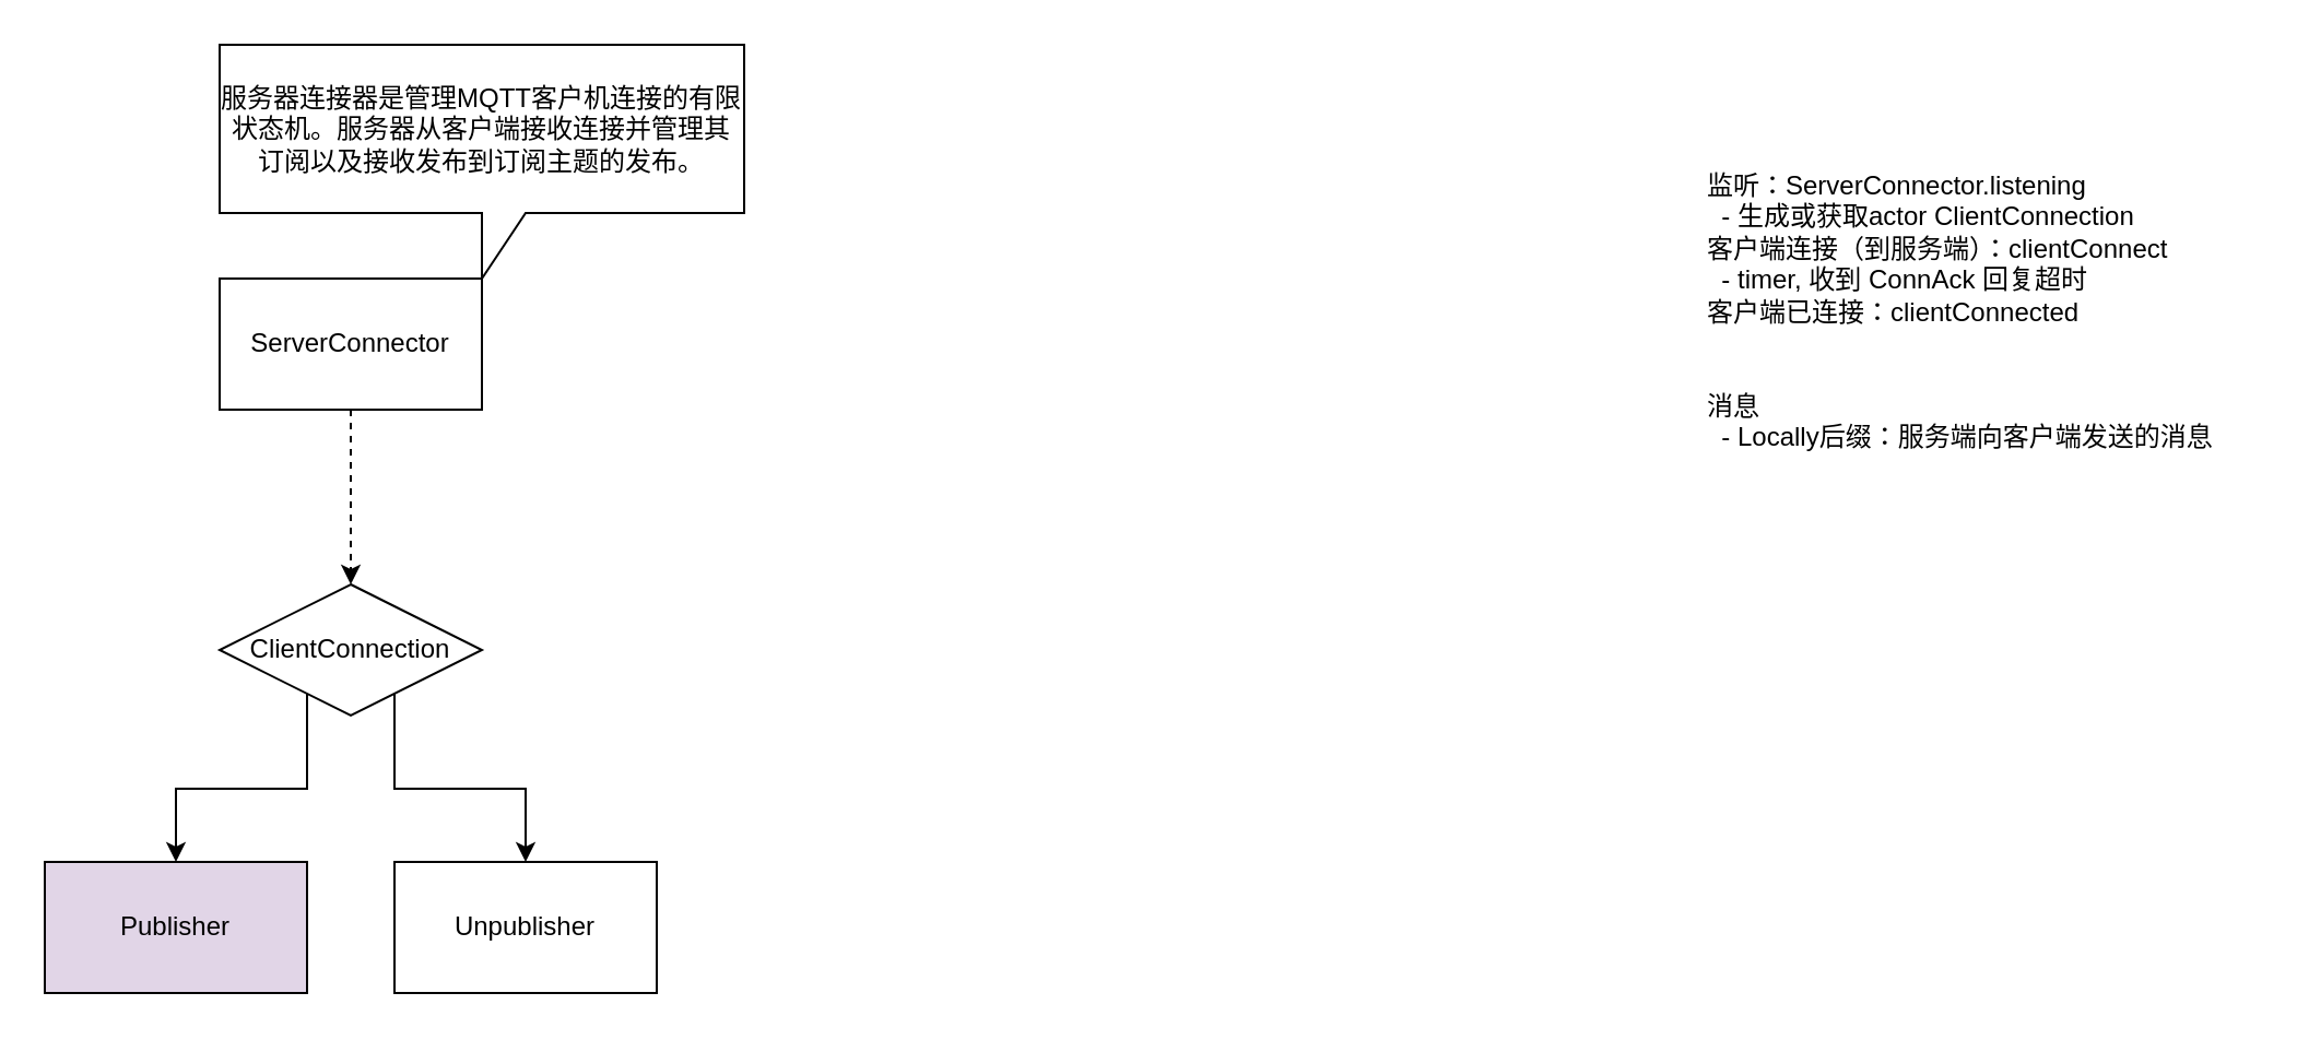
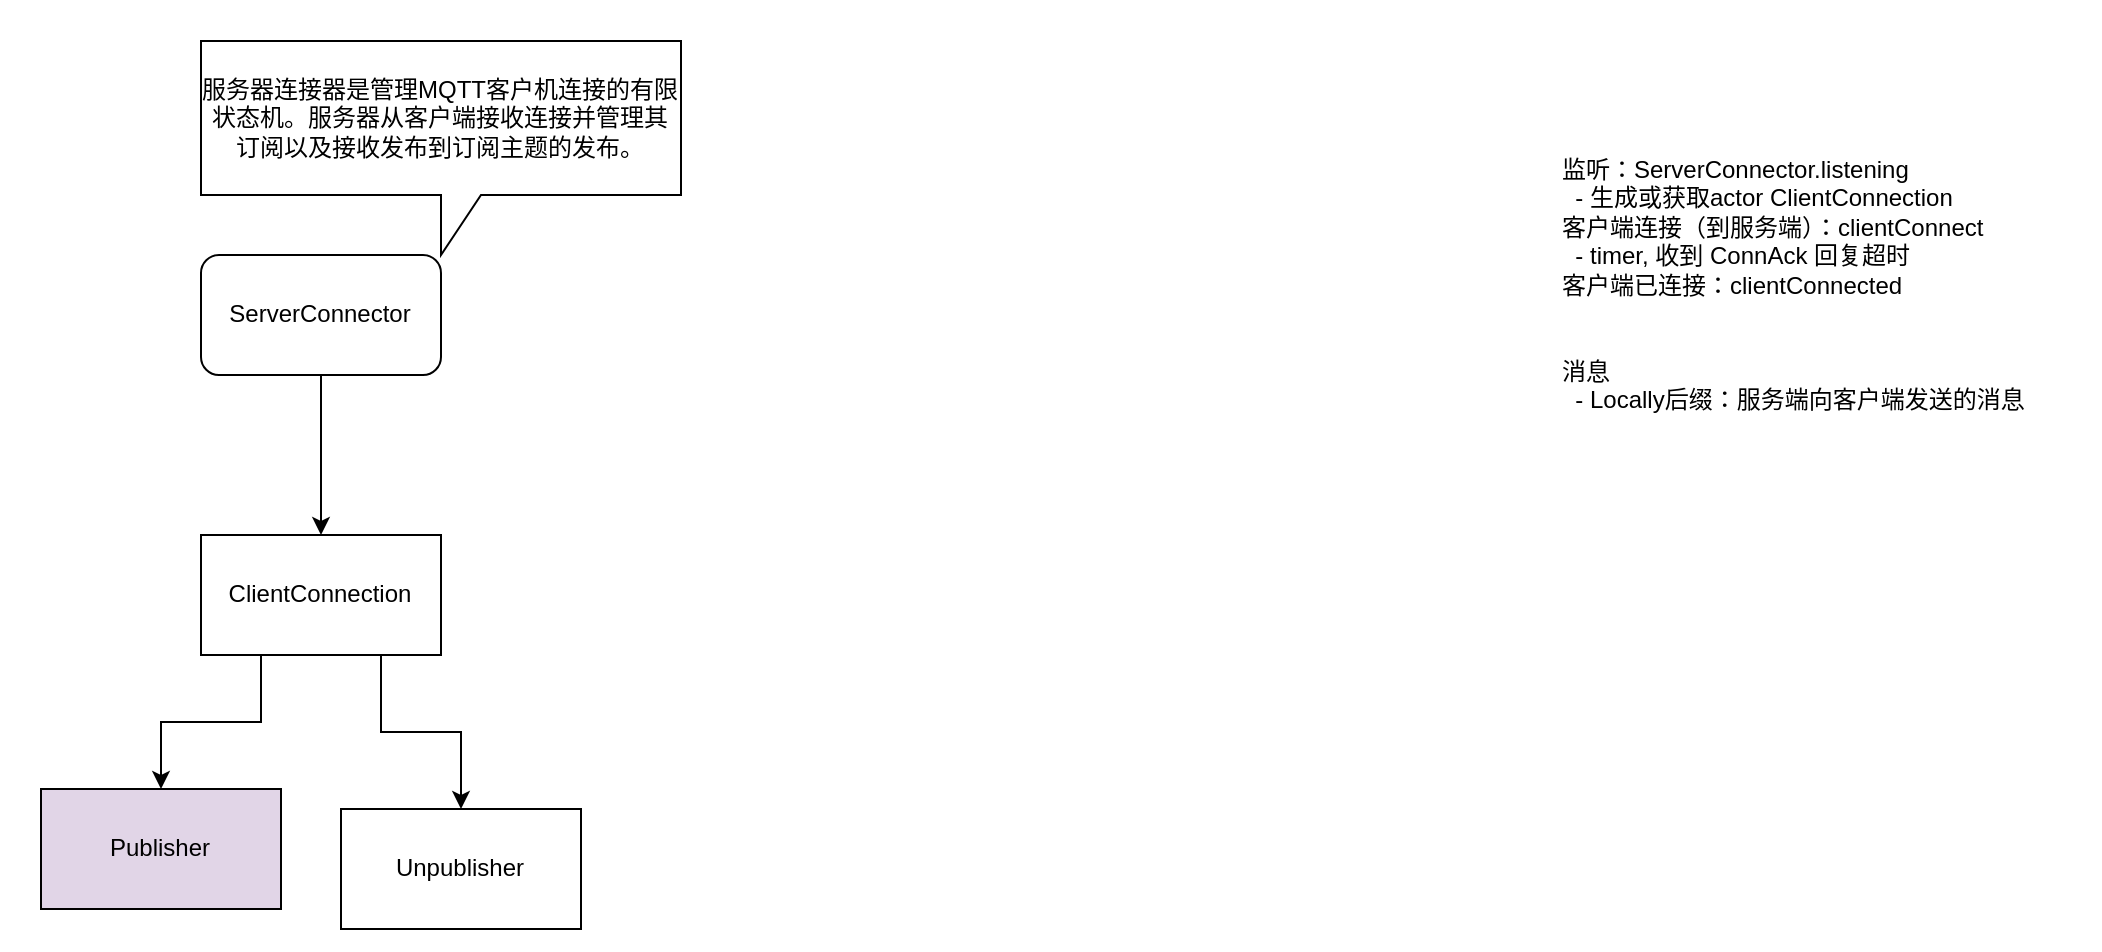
  <mxCell id="0" />
  <mxCell id="1" parent="0" />
- <mxCell id="2" value="" style="edgeStyle=orthogonalEdgeStyle;rounded=0;orthogonalLoop=1;jettySize=auto;html=1;dashed=1;" edge="1" parent="1" source="3" target="6"><mxGeometry relative="1" as="geometry" /></mxCell>
- <mxCell id="3" value="ServerConnector" style="rounded=0;whiteSpace=wrap;html=1;" vertex="1" parent="1"><mxGeometry x="100" y="127" width="120" height="60" as="geometry" /></mxCell>
+ <mxCell id="2" value="" style="edgeStyle=orthogonalEdgeStyle;rounded=0;orthogonalLoop=1;jettySize=auto;html=1;" edge="1" parent="1" source="3" target="6"><mxGeometry relative="1" as="geometry" /></mxCell>
+ <mxCell id="3" value="ServerConnector" style="whiteSpace=wrap;html=1;rounded=1;" vertex="1" parent="1"><mxGeometry x="100" y="127" width="120" height="60" as="geometry" /></mxCell>
  <mxCell id="4" value="" style="edgeStyle=orthogonalEdgeStyle;rounded=0;orthogonalLoop=1;jettySize=auto;html=1;exitX=0.25;exitY=1;exitDx=0;exitDy=0;" edge="1" parent="1" source="6" target="7"><mxGeometry relative="1" as="geometry" /></mxCell>
  <mxCell id="5" style="edgeStyle=orthogonalEdgeStyle;rounded=0;orthogonalLoop=1;jettySize=auto;html=1;exitX=0.75;exitY=1;exitDx=0;exitDy=0;" edge="1" parent="1" source="6" target="10"><mxGeometry relative="1" as="geometry" /></mxCell>
- <mxCell id="6" value="ClientConnection" style="rhombus;whiteSpace=wrap;html=1;" vertex="1" parent="1"><mxGeometry x="100" y="267" width="120" height="60" as="geometry" /></mxCell>
+ <mxCell id="6" value="ClientConnection" style="rounded=0;whiteSpace=wrap;html=1;" vertex="1" parent="1"><mxGeometry x="100" y="267" width="120" height="60" as="geometry" /></mxCell>
  <mxCell id="7" value="Publisher" style="rounded=0;whiteSpace=wrap;html=1;fillColor=#e1d5e7;" vertex="1" parent="1"><mxGeometry x="20" y="394" width="120" height="60" as="geometry" /></mxCell>
  <mxCell id="8" value="&lt;div&gt;监听：ServerConnector.listening&lt;/div&gt;&lt;div&gt;&amp;nbsp; - 生成或获取actor ClientConnection&lt;/div&gt;&lt;div&gt;客户端连接（到服务端）：clientConnect&lt;/div&gt;&lt;div&gt;&amp;nbsp; - timer, 收到 ConnAck 回复超时&lt;/div&gt;&lt;div&gt;客户端已连接：clientConnected&lt;/div&gt;&lt;div&gt;&lt;br&gt;&lt;/div&gt;&lt;div&gt;&lt;br&gt;&lt;/div&gt;&lt;div&gt;消息&lt;/div&gt;&lt;div&gt;&amp;nbsp; - Locally后缀：服务端向客户端发送的消息&lt;/div&gt;&lt;div&gt;&lt;br&gt;&lt;/div&gt;" style="text;html=1;resizable=0;points=[];autosize=1;align=left;verticalAlign=top;spacingTop=-4;" vertex="1" parent="1"><mxGeometry x="779" y="75" width="250" height="140" as="geometry" /></mxCell>
  <mxCell id="9" value="服务器连接器是管理MQTT客户机连接的有限状态机。服务器从客户端接收连接并管理其订阅以及接收发布到订阅主题的发布。" style="shape=callout;whiteSpace=wrap;html=1;perimeter=calloutPerimeter;" vertex="1" parent="1"><mxGeometry x="100" y="20" width="240" height="107" as="geometry" /></mxCell>
- <mxCell id="10" value="Unpublisher" style="rounded=0;whiteSpace=wrap;html=1;" vertex="1" parent="1"><mxGeometry x="180" y="394" width="120" height="60" as="geometry" /></mxCell>
+ <mxCell id="10" value="Unpublisher" style="rounded=0;whiteSpace=wrap;html=1;" vertex="1" parent="1"><mxGeometry x="170" y="404" width="120" height="60" as="geometry" /></mxCell>
